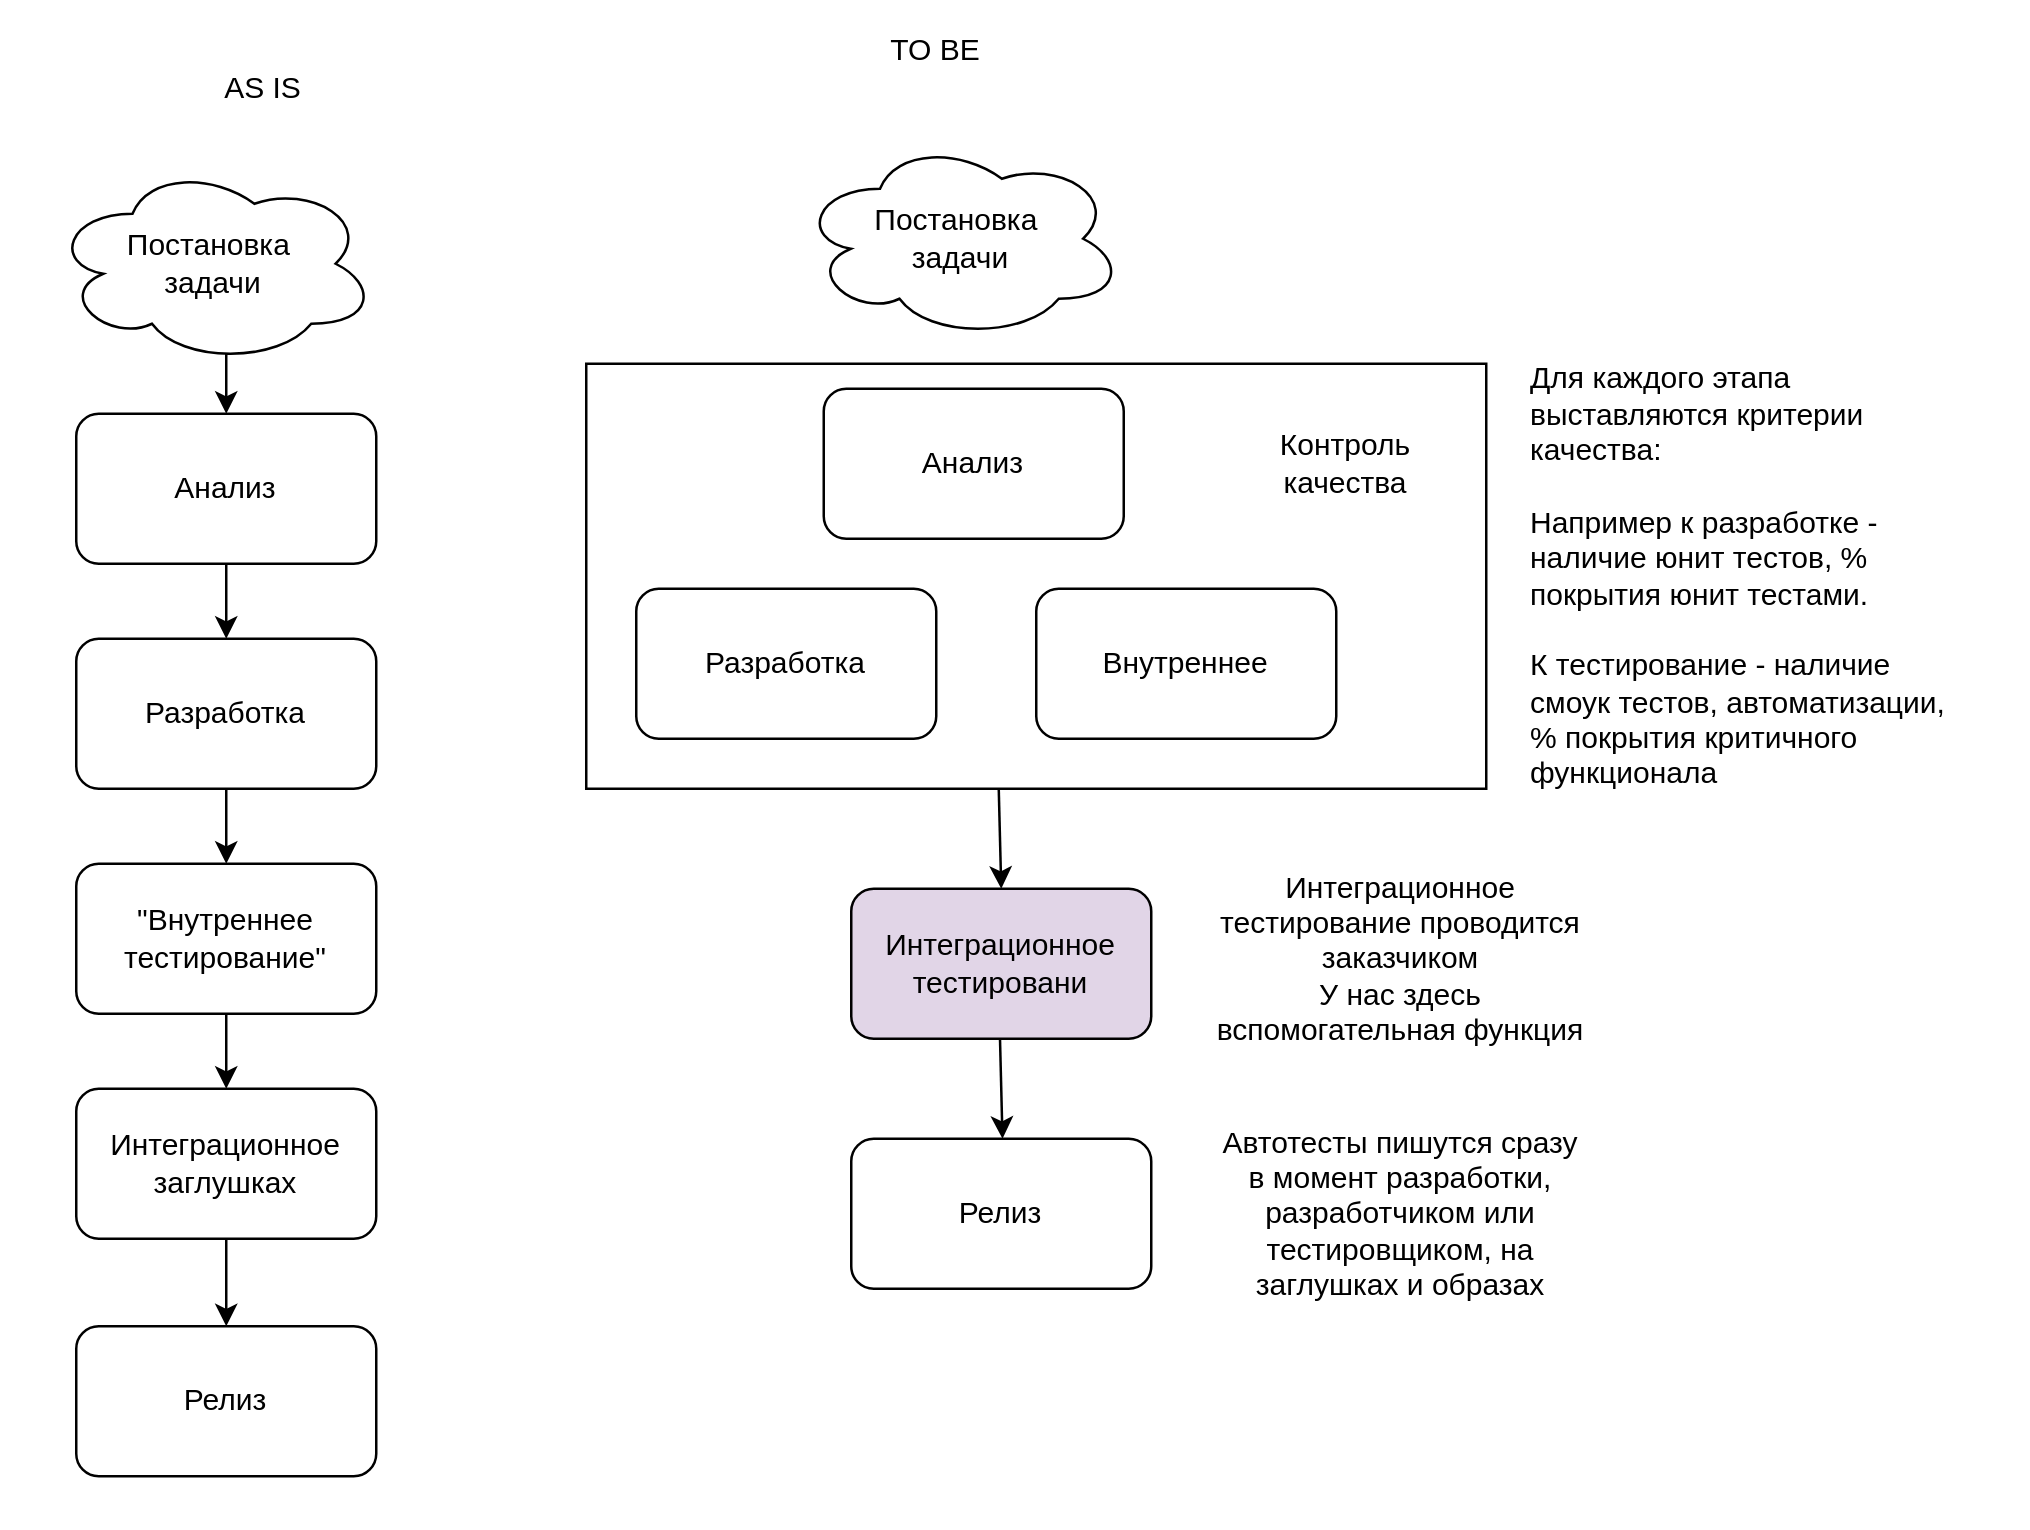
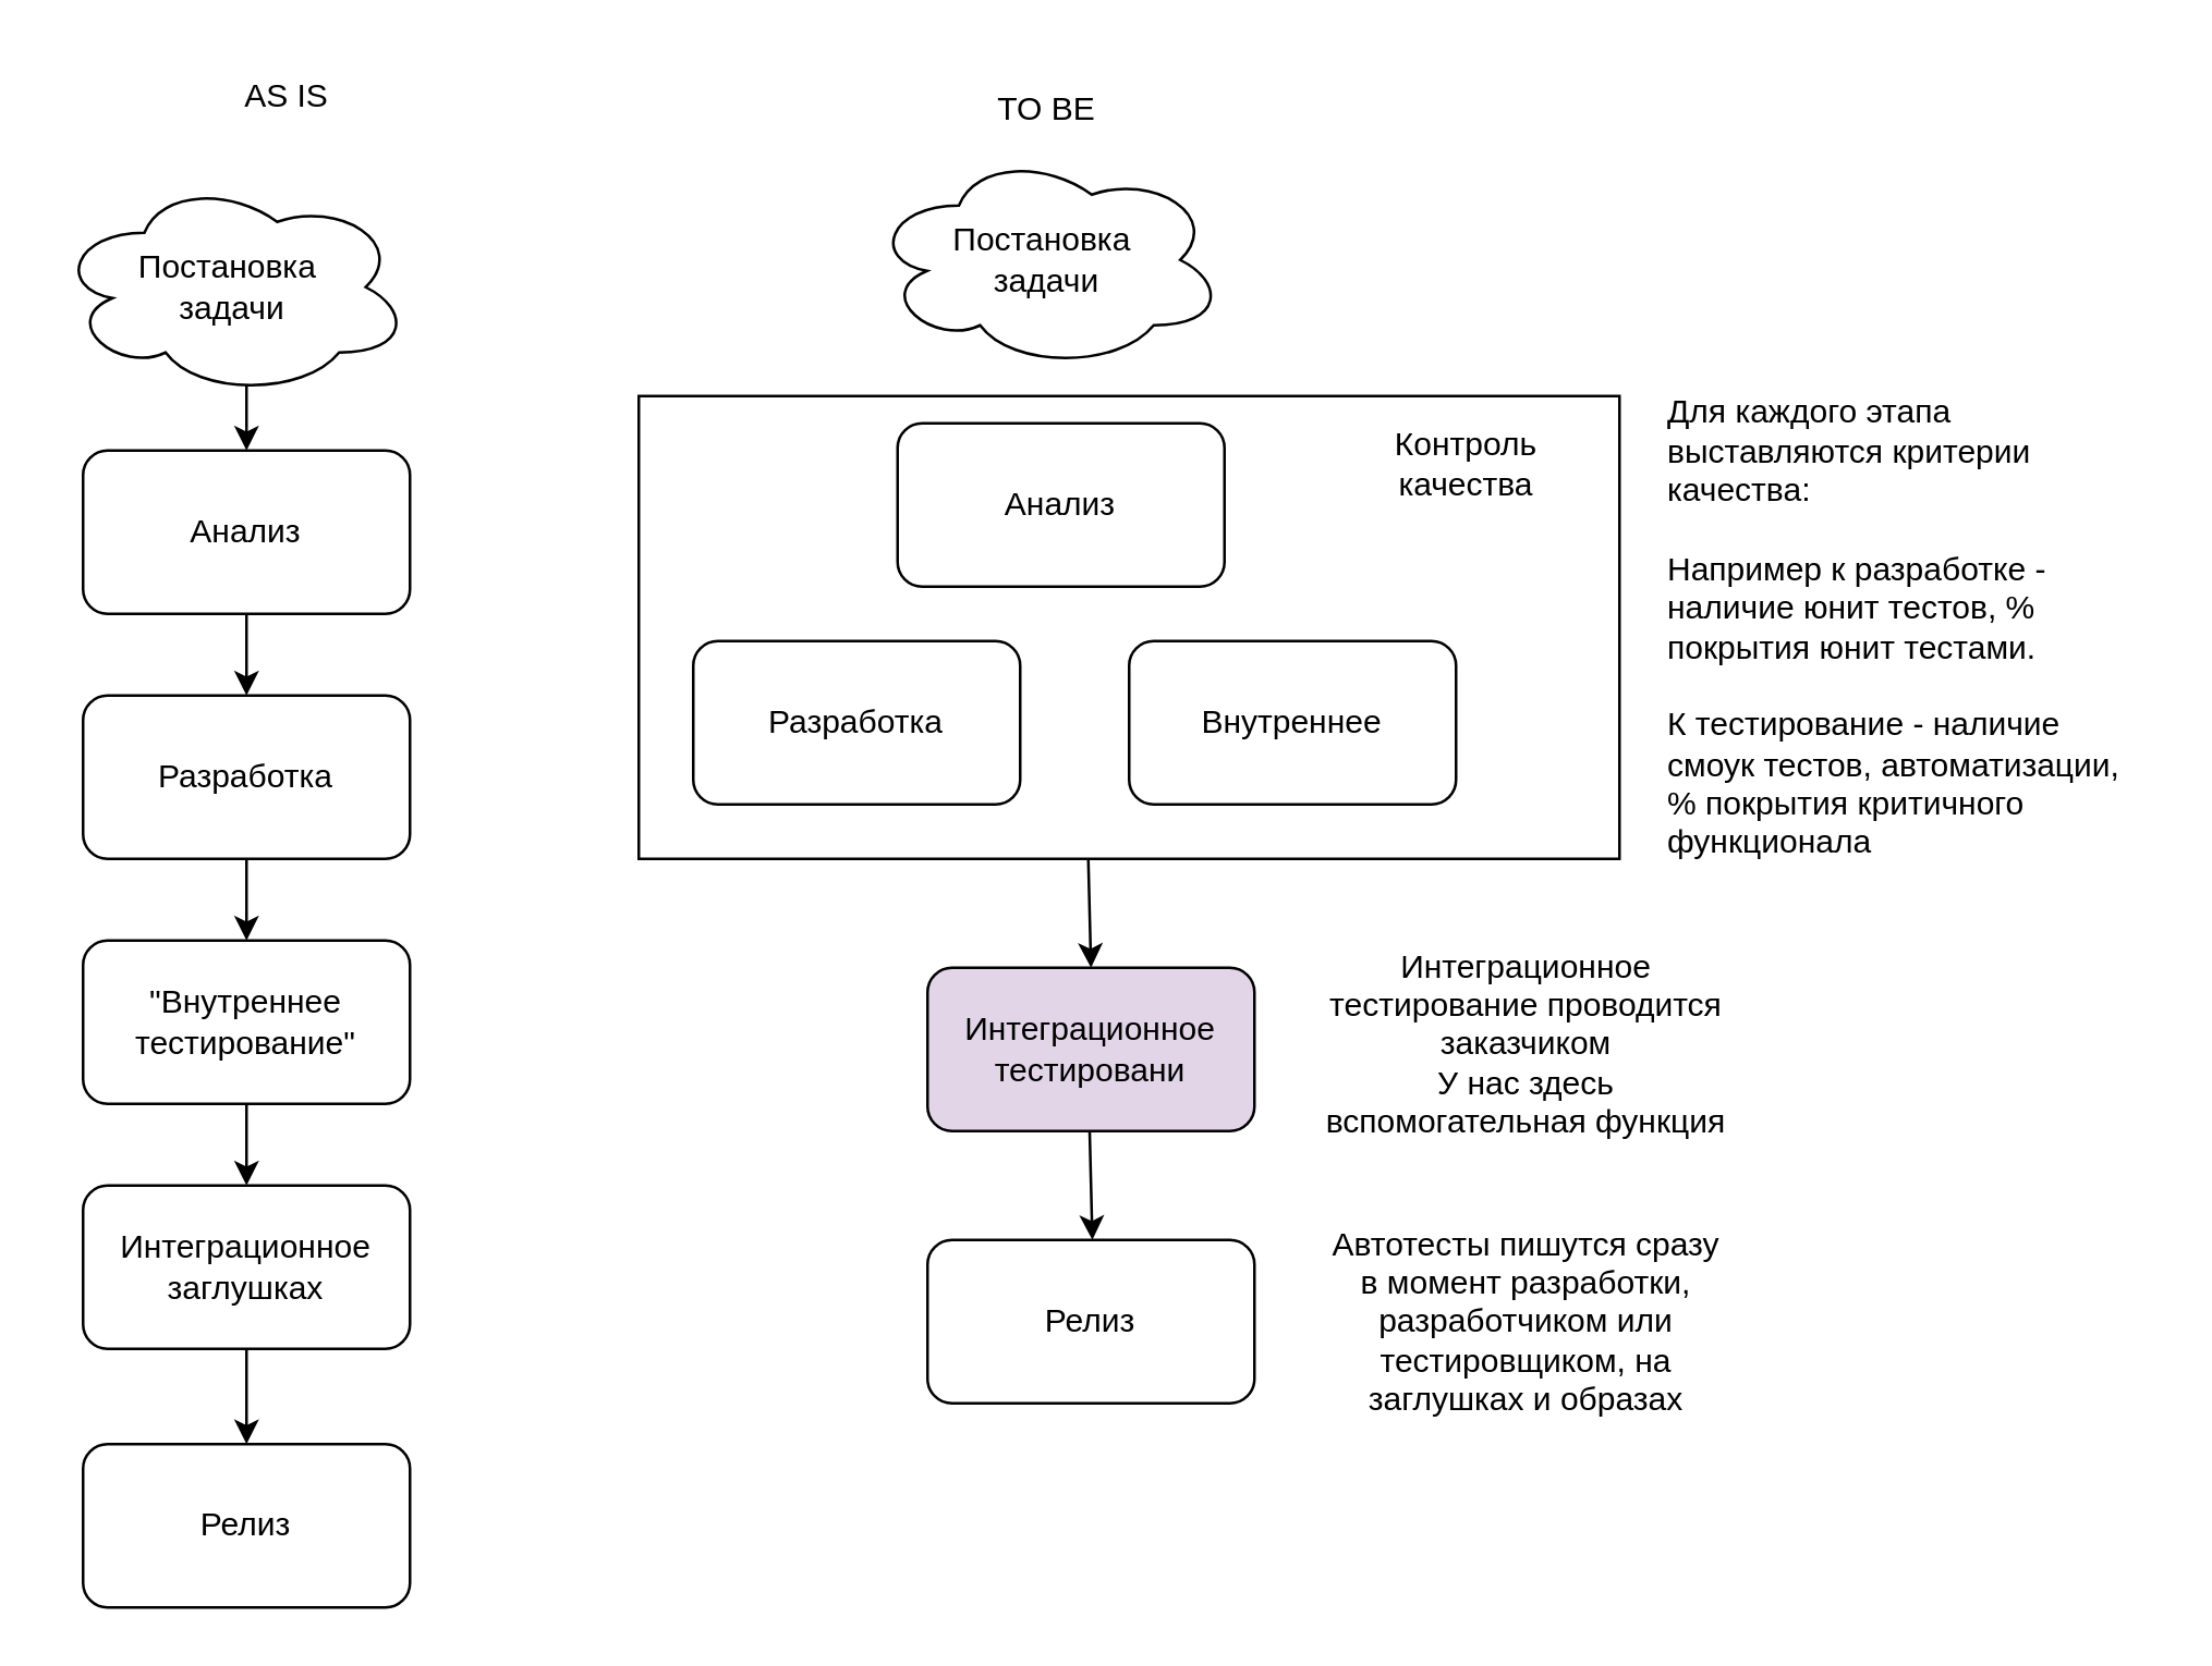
  <mxCell id="0" />
  <mxCell id="1" parent="0" />
  <mxCell id="2" value="" style="rounded=0;whiteSpace=wrap;html=1;" vertex="1" parent="1"><mxGeometry x="234" y="145" width="360" height="170" as="geometry" /></mxCell>
  <mxCell id="3" value="AS IS" style="text;html=1;align=center;verticalAlign=middle;whiteSpace=wrap;rounded=0;" vertex="1" parent="1"><mxGeometry x="75" y="20" width="60" height="30" as="geometry" /></mxCell>
  <mxCell id="4" style="edgeStyle=orthogonalEdgeStyle;rounded=0;orthogonalLoop=1;jettySize=auto;html=1;exitX=0.55;exitY=0.95;exitDx=0;exitDy=0;exitPerimeter=0;entryX=0.5;entryY=0;entryDx=0;entryDy=0;" edge="1" parent="1" source="5" target="7"><mxGeometry relative="1" as="geometry" /></mxCell>
  <mxCell id="5" value="Постановка&amp;nbsp;&lt;div&gt;задачи&lt;/div&gt;" style="ellipse;shape=cloud;whiteSpace=wrap;html=1;" vertex="1" parent="1"><mxGeometry x="20" y="65" width="130" height="80" as="geometry" /></mxCell>
  <mxCell id="6" style="edgeStyle=orthogonalEdgeStyle;rounded=0;orthogonalLoop=1;jettySize=auto;html=1;exitX=0.5;exitY=1;exitDx=0;exitDy=0;entryX=0.5;entryY=0;entryDx=0;entryDy=0;" edge="1" parent="1" source="7" target="9"><mxGeometry relative="1" as="geometry" /></mxCell>
  <mxCell id="7" value="Анализ" style="rounded=1;whiteSpace=wrap;html=1;" vertex="1" parent="1"><mxGeometry x="30" y="165" width="120" height="60" as="geometry" /></mxCell>
  <mxCell id="8" style="edgeStyle=orthogonalEdgeStyle;rounded=0;orthogonalLoop=1;jettySize=auto;html=1;exitX=0.5;exitY=1;exitDx=0;exitDy=0;" edge="1" parent="1" source="9" target="11"><mxGeometry relative="1" as="geometry" /></mxCell>
  <mxCell id="9" value="Разработка" style="rounded=1;whiteSpace=wrap;html=1;" vertex="1" parent="1"><mxGeometry x="30" y="255" width="120" height="60" as="geometry" /></mxCell>
  <mxCell id="10" style="edgeStyle=orthogonalEdgeStyle;rounded=0;orthogonalLoop=1;jettySize=auto;html=1;exitX=0.5;exitY=1;exitDx=0;exitDy=0;entryX=0.5;entryY=0;entryDx=0;entryDy=0;" edge="1" parent="1" source="11" target="23"><mxGeometry relative="1" as="geometry" /></mxCell>
  <mxCell id="11" value="&quot;Внутреннее тестирование&quot;" style="rounded=1;whiteSpace=wrap;html=1;" vertex="1" parent="1"><mxGeometry x="30" y="345" width="120" height="60" as="geometry" /></mxCell>
  <mxCell id="12" value="Релиз" style="rounded=1;whiteSpace=wrap;html=1;" vertex="1" parent="1"><mxGeometry x="30" y="530" width="120" height="60" as="geometry" /></mxCell>
- <mxCell id="13" value="TO BE" style="text;html=1;align=center;verticalAlign=middle;whiteSpace=wrap;rounded=0;" vertex="1" parent="1"><mxGeometry x="344" y="5" width="60" height="30" as="geometry" /></mxCell>
+ <mxCell id="13" value="TO BE" style="text;html=1;align=center;verticalAlign=middle;whiteSpace=wrap;rounded=0;" vertex="1" parent="1"><mxGeometry x="354" y="25" width="60" height="30" as="geometry" /></mxCell>
  <mxCell id="14" value="Постановка&amp;nbsp;&lt;div&gt;задачи&lt;/div&gt;" style="ellipse;shape=cloud;whiteSpace=wrap;html=1;" vertex="1" parent="1"><mxGeometry x="319" y="55" width="130" height="80" as="geometry" /></mxCell>
  <mxCell id="15" value="Анализ" style="rounded=1;whiteSpace=wrap;html=1;" vertex="1" parent="1"><mxGeometry x="329" y="155" width="120" height="60" as="geometry" /></mxCell>
  <mxCell id="16" value="Разработка" style="rounded=1;whiteSpace=wrap;html=1;" vertex="1" parent="1"><mxGeometry x="254" y="235" width="120" height="60" as="geometry" /></mxCell>
  <mxCell id="17" value="Внутреннее" style="rounded=1;whiteSpace=wrap;html=1;" vertex="1" parent="1"><mxGeometry x="414" y="235" width="120" height="60" as="geometry" /></mxCell>
  <mxCell id="18" value="Релиз" style="rounded=1;whiteSpace=wrap;html=1;" vertex="1" parent="1"><mxGeometry x="340" y="455" width="120" height="60" as="geometry" /></mxCell>
- <mxCell id="19" value="Контроль качества" style="text;html=1;align=center;verticalAlign=middle;whiteSpace=wrap;rounded=0;" vertex="1" parent="1"><mxGeometry x="490" y="170" width="96" height="30" as="geometry" /></mxCell>
+ <mxCell id="19" value="Контроль качества" style="text;html=1;align=center;verticalAlign=middle;whiteSpace=wrap;rounded=0;" vertex="1" parent="1"><mxGeometry x="490" y="155" width="96" height="30" as="geometry" /></mxCell>
  <mxCell id="20" value="Для каждого этапа выставляются критерии качества:&lt;div&gt;&lt;br&gt;&lt;/div&gt;&lt;div&gt;Например к разработке -&amp;nbsp; наличие юнит тестов, % покрытия юнит тестами.&lt;/div&gt;&lt;div&gt;&lt;br&gt;&lt;/div&gt;&lt;div&gt;К тестирование - наличие смоук тестов, автоматизации, % покрытия критичного функционала&lt;/div&gt;" style="text;html=1;align=left;verticalAlign=middle;whiteSpace=wrap;rounded=0;" vertex="1" parent="1"><mxGeometry x="610" y="145" width="180" height="170" as="geometry" /></mxCell>
  <mxCell id="21" value="Интеграционное тестировани" style="rounded=1;whiteSpace=wrap;html=1;fillColor=#e1d5e7;" vertex="1" parent="1"><mxGeometry x="340" y="355" width="120" height="60" as="geometry" /></mxCell>
  <mxCell id="22" style="edgeStyle=orthogonalEdgeStyle;rounded=0;orthogonalLoop=1;jettySize=auto;html=1;exitX=0.5;exitY=1;exitDx=0;exitDy=0;entryX=0.5;entryY=0;entryDx=0;entryDy=0;" edge="1" parent="1" source="23" target="12"><mxGeometry relative="1" as="geometry"><mxPoint x="90" y="525" as="targetPoint" /></mxGeometry></mxCell>
  <mxCell id="23" value="Интеграционное заглушках" style="rounded=1;whiteSpace=wrap;html=1;" vertex="1" parent="1"><mxGeometry x="30" y="435" width="120" height="60" as="geometry" /></mxCell>
  <mxCell id="24" value="" style="endArrow=classic;html=1;rounded=0;entryX=0.5;entryY=0;entryDx=0;entryDy=0;" edge="1" parent="1" target="21"><mxGeometry width="50" height="50" relative="1" as="geometry"><mxPoint x="399" y="315" as="sourcePoint" /><mxPoint x="449" y="265" as="targetPoint" /></mxGeometry></mxCell>
  <mxCell id="25" value="" style="endArrow=classic;html=1;rounded=0;entryX=0.5;entryY=0;entryDx=0;entryDy=0;" edge="1" parent="1"><mxGeometry width="50" height="50" relative="1" as="geometry"><mxPoint x="399.5" y="415" as="sourcePoint" /><mxPoint x="400.5" y="455" as="targetPoint" /></mxGeometry></mxCell>
  <mxCell id="26" value="Интеграционное тестирование проводится заказчиком&lt;div&gt;У нас здесь вспомогательная функция&lt;/div&gt;" style="text;html=1;align=center;verticalAlign=middle;whiteSpace=wrap;rounded=0;" vertex="1" parent="1"><mxGeometry x="480" y="360" width="160" height="45" as="geometry" /></mxCell>
  <mxCell id="27" value="Автотесты пишутся сразу в момент разработки, разработчиком или тестировщиком, на заглушках и образах" style="text;html=1;align=center;verticalAlign=middle;whiteSpace=wrap;rounded=0;" vertex="1" parent="1"><mxGeometry x="485" y="440" width="150" height="90" as="geometry" /></mxCell>
